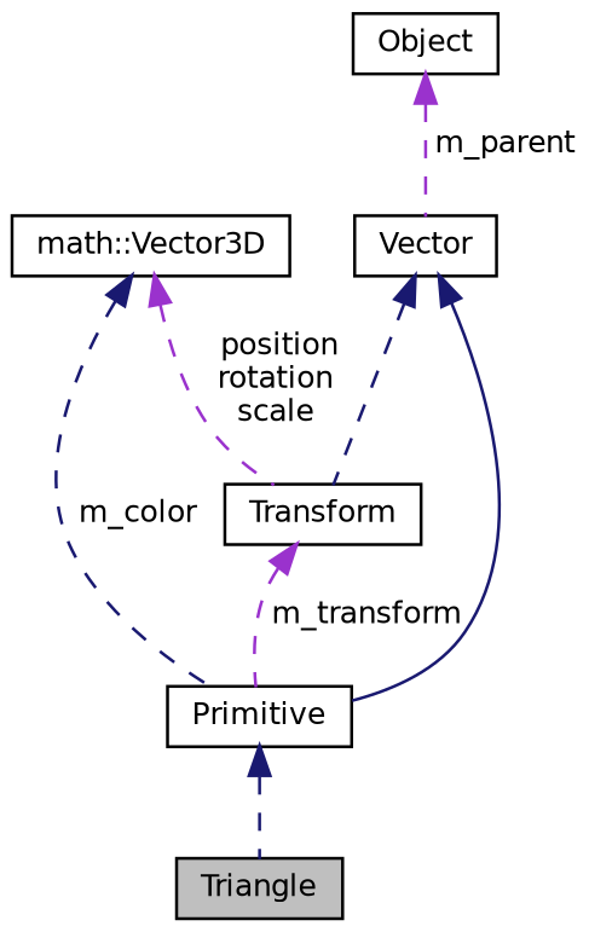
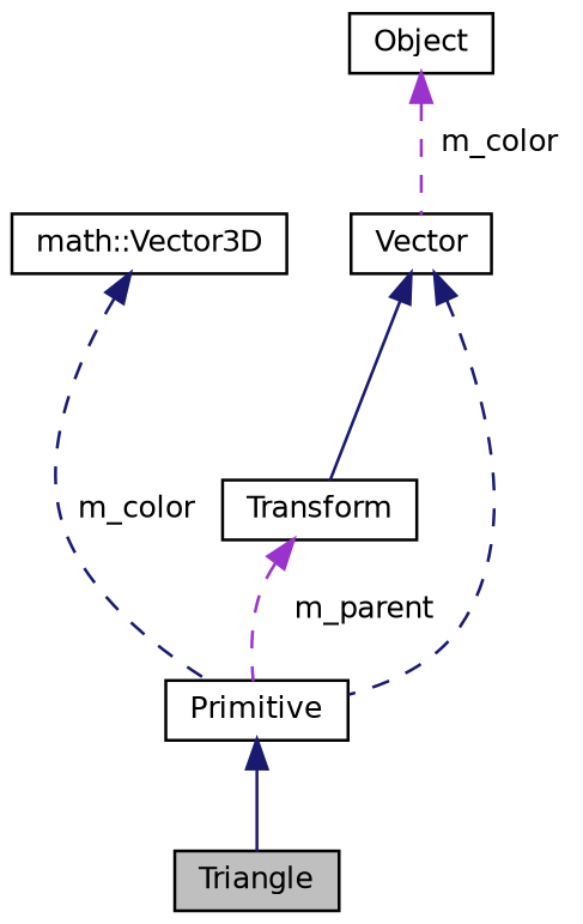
  digraph {
    node [color=black fillcolor=white fontname=Helvetica fontsize=10 shape=record style=filled]
    edge [color=midnightblue dir=back fontname=Helvetica fontsize=10 labelfontname=Helvetica labelfontsize=10 style=dashed]
    n1 [fillcolor=grey75 fontcolor=black height=0.2 label=Triangle width=0.4]
    n2 [height=0.2 label=Primitive width=0.4]
    n3 [height=0.2 label=Vector width=0.4]
    n4 [height=0.2 label=Transform width=0.4]
    n5 [height=0.2 label=Object width=0.4]
    n6 [height=0.2 label="math::Vector3D" width=0.4]
-   n2 -> n1
-   n3 -> n2 [style=solid]
-   n3 -> n4
-   n4 -> n2 [color=darkorchid3 label=" m_transform"]
-   n5 -> n3 [color=darkorchid3 label=" m_parent"]
+   n2 -> n1 [style=solid]
+   n3 -> n2
+   n3 -> n4 [style=solid]
+   n4 -> n2 [color=darkorchid3 label=" m_parent"]
+   n5 -> n3 [color=darkorchid3 label=" m_color"]
    n6 -> n2 [label=" m_color"]
-   n6 -> n4 [color=darkorchid3 label=" position\nrotation\nscale"]
  }
